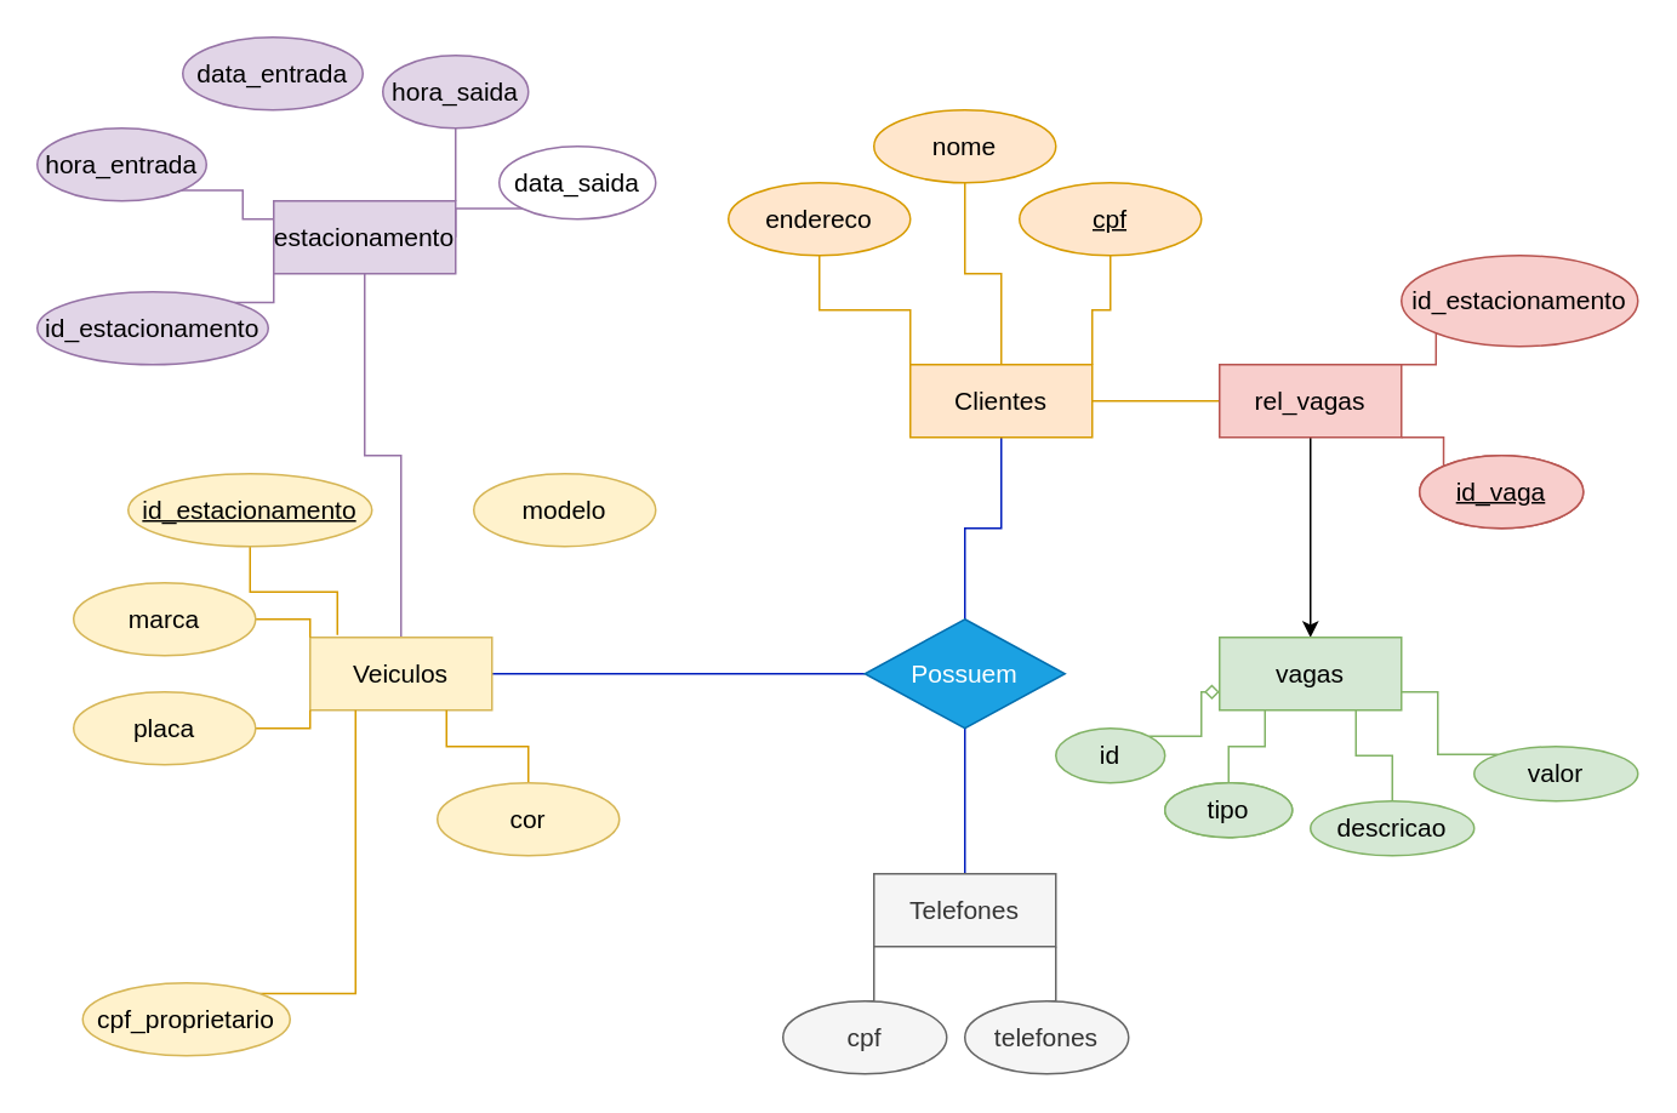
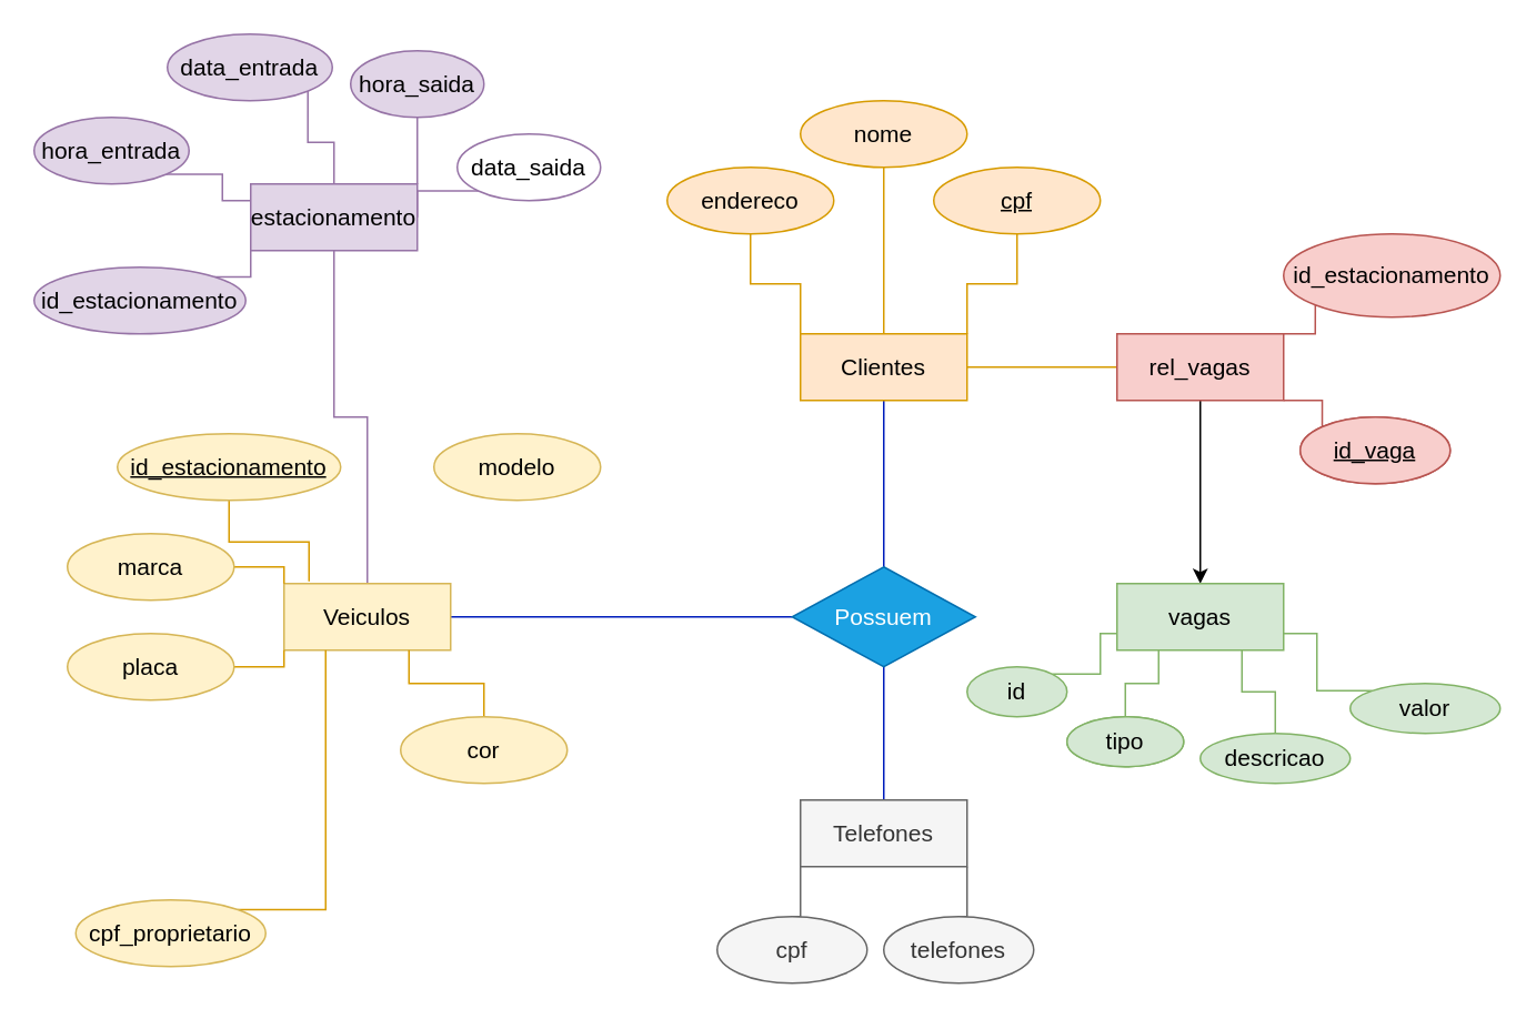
  <mxCell id="0" />
  <mxCell id="1" parent="0" />
  <mxCell id="2" style="edgeStyle=orthogonalEdgeStyle;rounded=0;orthogonalLoop=1;jettySize=auto;html=1;exitX=0.5;exitY=1;exitDx=0;exitDy=0;entryX=0.5;entryY=0;entryDx=0;entryDy=0;endArrow=none;endFill=0;fillColor=#0050ef;strokeColor=#001DBC;fontSize=14;" edge="1" parent="1" source="4" target="13"><mxGeometry relative="1" as="geometry" /></mxCell>
  <mxCell id="3" style="edgeStyle=orthogonalEdgeStyle;rounded=0;orthogonalLoop=1;jettySize=auto;html=1;exitX=1;exitY=0.5;exitDx=0;exitDy=0;entryX=0;entryY=0.5;entryDx=0;entryDy=0;fillColor=#ffe6cc;strokeColor=#d79b00;endArrow=none;endFill=0;fontSize=14;" edge="1" parent="1" source="4" target="35"><mxGeometry relative="1" as="geometry" /></mxCell>
- <mxCell id="4" value="Clientes" style="whiteSpace=wrap;html=1;align=center;fillColor=#ffe6cc;strokeColor=#d79b00;fontSize=14;" vertex="1" parent="1"><mxGeometry x="500" y="200" width="100" height="40" as="geometry" /></mxCell>
+ <mxCell id="4" value="Clientes" style="whiteSpace=wrap;html=1;align=center;fillColor=#ffe6cc;strokeColor=#d79b00;fontSize=14;" vertex="1" parent="1"><mxGeometry x="480" y="200" width="100" height="40" as="geometry" /></mxCell>
  <mxCell id="5" style="edgeStyle=orthogonalEdgeStyle;rounded=0;orthogonalLoop=1;jettySize=auto;html=1;exitX=0.5;exitY=1;exitDx=0;exitDy=0;entryX=1;entryY=0;entryDx=0;entryDy=0;endArrow=none;endFill=0;fillColor=#ffe6cc;strokeColor=#d79b00;fontSize=14;" edge="1" parent="1" source="6" target="4"><mxGeometry relative="1" as="geometry" /></mxCell>
  <mxCell id="6" value="cpf" style="ellipse;whiteSpace=wrap;html=1;align=center;fontStyle=4;fillColor=#ffe6cc;strokeColor=#d79b00;fontSize=14;" vertex="1" parent="1"><mxGeometry x="560" y="100" width="100" height="40" as="geometry" /></mxCell>
  <mxCell id="7" style="edgeStyle=orthogonalEdgeStyle;rounded=0;orthogonalLoop=1;jettySize=auto;html=1;exitX=0.5;exitY=1;exitDx=0;exitDy=0;entryX=0.5;entryY=0;entryDx=0;entryDy=0;endArrow=none;endFill=0;fillColor=#ffe6cc;strokeColor=#d79b00;fontSize=14;" edge="1" parent="1" source="8" target="4"><mxGeometry relative="1" as="geometry" /></mxCell>
  <mxCell id="8" value="nome" style="ellipse;whiteSpace=wrap;html=1;align=center;fontStyle=0;fillColor=#ffe6cc;strokeColor=#d79b00;fontSize=14;" vertex="1" parent="1"><mxGeometry x="480" y="60" width="100" height="40" as="geometry" /></mxCell>
  <mxCell id="9" style="edgeStyle=orthogonalEdgeStyle;rounded=0;orthogonalLoop=1;jettySize=auto;html=1;exitX=0.5;exitY=1;exitDx=0;exitDy=0;entryX=0;entryY=0;entryDx=0;entryDy=0;endArrow=none;endFill=0;fillColor=#ffe6cc;strokeColor=#d79b00;fontSize=14;" edge="1" parent="1" source="10" target="4"><mxGeometry relative="1" as="geometry" /></mxCell>
  <mxCell id="10" value="endereco" style="ellipse;whiteSpace=wrap;html=1;align=center;fontStyle=0;fillColor=#ffe6cc;strokeColor=#d79b00;fontSize=14;" vertex="1" parent="1"><mxGeometry x="400" y="100" width="100" height="40" as="geometry" /></mxCell>
  <mxCell id="11" style="edgeStyle=orthogonalEdgeStyle;rounded=0;orthogonalLoop=1;jettySize=auto;html=1;exitX=0.5;exitY=1;exitDx=0;exitDy=0;entryX=0.5;entryY=0;entryDx=0;entryDy=0;endArrow=none;endFill=0;fillColor=#0050ef;strokeColor=#001DBC;fontSize=14;" edge="1" parent="1" source="13" target="14"><mxGeometry relative="1" as="geometry" /></mxCell>
  <mxCell id="12" style="edgeStyle=orthogonalEdgeStyle;rounded=0;orthogonalLoop=1;jettySize=auto;html=1;exitX=0;exitY=0.5;exitDx=0;exitDy=0;entryX=1;entryY=0.5;entryDx=0;entryDy=0;fillColor=#0050ef;strokeColor=#001DBC;endArrow=none;endFill=0;fontSize=14;" edge="1" parent="1" source="13" target="20"><mxGeometry relative="1" as="geometry" /></mxCell>
  <mxCell id="13" value="Possuem" style="shape=rhombus;perimeter=rhombusPerimeter;whiteSpace=wrap;html=1;align=center;fillColor=#1ba1e2;fontColor=#ffffff;strokeColor=#006EAF;fontSize=14;" vertex="1" parent="1"><mxGeometry x="475" y="340" width="110" height="60" as="geometry" /></mxCell>
  <mxCell id="14" value="Telefones" style="whiteSpace=wrap;html=1;align=center;fillColor=#f5f5f5;fontColor=#333333;strokeColor=#666666;fontSize=14;" vertex="1" parent="1"><mxGeometry x="480" y="480" width="100" height="40" as="geometry" /></mxCell>
  <mxCell id="15" style="edgeStyle=orthogonalEdgeStyle;rounded=0;orthogonalLoop=1;jettySize=auto;html=1;exitX=0.5;exitY=0;exitDx=0;exitDy=0;entryX=0;entryY=1;entryDx=0;entryDy=0;endArrow=none;endFill=0;fillColor=#f5f5f5;strokeColor=#666666;fontSize=14;" edge="1" parent="1" source="16" target="14"><mxGeometry relative="1" as="geometry" /></mxCell>
  <mxCell id="16" value="cpf" style="ellipse;whiteSpace=wrap;html=1;align=center;fillColor=#f5f5f5;fontColor=#333333;strokeColor=#666666;fontSize=14;" vertex="1" parent="1"><mxGeometry x="430" y="550" width="90" height="40" as="geometry" /></mxCell>
  <mxCell id="17" style="edgeStyle=orthogonalEdgeStyle;rounded=0;orthogonalLoop=1;jettySize=auto;html=1;exitX=0.5;exitY=0;exitDx=0;exitDy=0;entryX=1;entryY=1;entryDx=0;entryDy=0;startArrow=none;startFill=0;endArrow=none;endFill=0;fillColor=#f5f5f5;strokeColor=#666666;fontSize=14;" edge="1" parent="1" source="18" target="14"><mxGeometry relative="1" as="geometry" /></mxCell>
  <mxCell id="18" value="telefones" style="ellipse;whiteSpace=wrap;html=1;align=center;fillColor=#f5f5f5;fontColor=#333333;strokeColor=#666666;fontSize=14;" vertex="1" parent="1"><mxGeometry x="530" y="550" width="90" height="40" as="geometry" /></mxCell>
  <mxCell id="19" style="edgeStyle=orthogonalEdgeStyle;rounded=0;orthogonalLoop=1;jettySize=auto;html=1;exitX=0.5;exitY=0;exitDx=0;exitDy=0;entryX=0.5;entryY=1;entryDx=0;entryDy=0;fillColor=#e1d5e7;strokeColor=#9673a6;endArrow=none;endFill=0;fontSize=14;" edge="1" parent="1" source="20" target="38"><mxGeometry relative="1" as="geometry" /></mxCell>
  <mxCell id="20" value="Veiculos" style="whiteSpace=wrap;html=1;align=center;fillColor=#fff2cc;strokeColor=#d6b656;fontSize=14;" vertex="1" parent="1"><mxGeometry x="170" y="350" width="100" height="40" as="geometry" /></mxCell>
  <mxCell id="21" value="modelo" style="ellipse;whiteSpace=wrap;html=1;align=center;fillColor=#fff2cc;strokeColor=#d6b656;fontSize=14;" vertex="1" parent="1"><mxGeometry x="260" y="260" width="100" height="40" as="geometry" /></mxCell>
  <mxCell id="22" style="edgeStyle=orthogonalEdgeStyle;rounded=0;orthogonalLoop=1;jettySize=auto;html=1;exitX=1;exitY=0.5;exitDx=0;exitDy=0;entryX=0;entryY=0;entryDx=0;entryDy=0;endArrow=none;endFill=0;fillColor=#ffe6cc;strokeColor=#d79b00;fontSize=14;" edge="1" parent="1" source="23" target="20"><mxGeometry relative="1" as="geometry" /></mxCell>
  <mxCell id="23" value="marca" style="ellipse;whiteSpace=wrap;html=1;align=center;fillColor=#fff2cc;strokeColor=#d6b656;fontSize=14;" vertex="1" parent="1"><mxGeometry x="40" y="320" width="100" height="40" as="geometry" /></mxCell>
  <mxCell id="24" style="edgeStyle=orthogonalEdgeStyle;rounded=0;orthogonalLoop=1;jettySize=auto;html=1;exitX=0.5;exitY=0;exitDx=0;exitDy=0;entryX=0.75;entryY=1;entryDx=0;entryDy=0;endArrow=none;endFill=0;fillColor=#ffe6cc;strokeColor=#d79b00;fontSize=14;" edge="1" parent="1" source="25" target="20"><mxGeometry relative="1" as="geometry" /></mxCell>
  <mxCell id="25" value="cor" style="ellipse;whiteSpace=wrap;html=1;align=center;fillColor=#fff2cc;strokeColor=#d6b656;fontSize=14;" vertex="1" parent="1"><mxGeometry x="240" y="430" width="100" height="40" as="geometry" /></mxCell>
  <mxCell id="26" style="edgeStyle=orthogonalEdgeStyle;rounded=0;orthogonalLoop=1;jettySize=auto;html=1;exitX=0.5;exitY=1;exitDx=0;exitDy=0;entryX=0.15;entryY=-0.033;entryDx=0;entryDy=0;endArrow=none;endFill=0;fillColor=#ffe6cc;strokeColor=#d79b00;entryPerimeter=0;fontSize=14;" edge="1" parent="1" source="27" target="20"><mxGeometry relative="1" as="geometry" /></mxCell>
  <mxCell id="27" value="id_estacionamento" style="ellipse;whiteSpace=wrap;html=1;align=center;fillColor=#fff2cc;strokeColor=#d6b656;fontStyle=4;fontSize=14;" vertex="1" parent="1"><mxGeometry x="70" y="260" width="134" height="40" as="geometry" /></mxCell>
  <mxCell id="28" style="edgeStyle=orthogonalEdgeStyle;rounded=0;orthogonalLoop=1;jettySize=auto;html=1;exitX=1;exitY=0;exitDx=0;exitDy=0;entryX=0.25;entryY=1;entryDx=0;entryDy=0;fillColor=#ffe6cc;strokeColor=#d79b00;endArrow=none;endFill=0;fontSize=14;" edge="1" parent="1" source="29" target="20"><mxGeometry relative="1" as="geometry" /></mxCell>
  <mxCell id="29" value="cpf_proprietario" style="ellipse;whiteSpace=wrap;html=1;align=center;fillColor=#fff2cc;strokeColor=#d6b656;fontStyle=0;fontSize=14;" vertex="1" parent="1"><mxGeometry x="45" y="540" width="114" height="40" as="geometry" /></mxCell>
  <mxCell id="30" style="edgeStyle=orthogonalEdgeStyle;rounded=0;orthogonalLoop=1;jettySize=auto;html=1;exitX=1;exitY=0.5;exitDx=0;exitDy=0;entryX=0;entryY=1;entryDx=0;entryDy=0;endArrow=none;endFill=0;fillColor=#ffe6cc;strokeColor=#d79b00;fontSize=14;" edge="1" parent="1" source="31" target="20"><mxGeometry relative="1" as="geometry" /></mxCell>
  <mxCell id="31" value="placa" style="ellipse;whiteSpace=wrap;html=1;align=center;fillColor=#fff2cc;strokeColor=#d6b656;fontSize=14;" vertex="1" parent="1"><mxGeometry x="40" y="380" width="100" height="40" as="geometry" /></mxCell>
  <mxCell id="32" style="edgeStyle=orthogonalEdgeStyle;rounded=0;orthogonalLoop=1;jettySize=auto;html=1;exitX=1;exitY=0;exitDx=0;exitDy=0;entryX=0;entryY=1;entryDx=0;entryDy=0;endArrow=none;endFill=0;fillColor=#f8cecc;strokeColor=#b85450;fontSize=14;" edge="1" parent="1" source="35" target="36"><mxGeometry relative="1" as="geometry" /></mxCell>
  <mxCell id="33" style="edgeStyle=orthogonalEdgeStyle;rounded=0;orthogonalLoop=1;jettySize=auto;html=1;exitX=1;exitY=1;exitDx=0;exitDy=0;entryX=0;entryY=0;entryDx=0;entryDy=0;endArrow=none;endFill=0;fillColor=#f8cecc;strokeColor=#b85450;fontSize=14;" edge="1" parent="1" source="35" target="37"><mxGeometry relative="1" as="geometry" /></mxCell>
  <mxCell id="34" style="edgeStyle=orthogonalEdgeStyle;rounded=0;orthogonalLoop=1;jettySize=auto;html=1;exitX=0.5;exitY=1;exitDx=0;exitDy=0;entryX=0.5;entryY=0;entryDx=0;entryDy=0;fontSize=14;" edge="1" parent="1" source="35" target="49"><mxGeometry relative="1" as="geometry" /></mxCell>
  <mxCell id="35" value="rel_vagas" style="whiteSpace=wrap;html=1;align=center;fillColor=#f8cecc;strokeColor=#b85450;fontSize=14;" vertex="1" parent="1"><mxGeometry x="670" y="200" width="100" height="40" as="geometry" /></mxCell>
  <mxCell id="36" value="id_estacionamento" style="ellipse;whiteSpace=wrap;html=1;align=center;fillColor=#f8cecc;strokeColor=#b85450;fontSize=14;" vertex="1" parent="1"><mxGeometry x="770" y="140" width="130" height="50" as="geometry" /></mxCell>
  <mxCell id="37" value="id_vaga" style="ellipse;whiteSpace=wrap;html=1;align=center;fillColor=#f8cecc;strokeColor=#b85450;fontStyle=4;fontSize=14;" vertex="1" parent="1"><mxGeometry x="780" y="250" width="90" height="40" as="geometry" /></mxCell>
  <mxCell id="38" value="estacionamento" style="whiteSpace=wrap;html=1;align=center;fillColor=#e1d5e7;strokeColor=#9673a6;fontSize=14;" vertex="1" parent="1"><mxGeometry x="150" y="110" width="100" height="40" as="geometry" /></mxCell>
  <mxCell id="39" style="edgeStyle=orthogonalEdgeStyle;rounded=0;orthogonalLoop=1;jettySize=auto;html=1;exitX=1;exitY=0;exitDx=0;exitDy=0;entryX=0;entryY=1;entryDx=0;entryDy=0;fillColor=#e1d5e7;strokeColor=#9673a6;endArrow=none;endFill=0;fontSize=14;" edge="1" parent="1" source="40" target="38"><mxGeometry relative="1" as="geometry" /></mxCell>
  <mxCell id="40" value="id_estacionamento" style="ellipse;whiteSpace=wrap;html=1;align=center;fillColor=#e1d5e7;strokeColor=#9673a6;fontStyle=0;fontSize=14;" vertex="1" parent="1"><mxGeometry x="20" y="160" width="127" height="40" as="geometry" /></mxCell>
  <mxCell id="41" style="edgeStyle=orthogonalEdgeStyle;rounded=0;orthogonalLoop=1;jettySize=auto;html=1;exitX=1;exitY=1;exitDx=0;exitDy=0;entryX=0;entryY=0.25;entryDx=0;entryDy=0;fillColor=#e1d5e7;strokeColor=#9673a6;endArrow=none;endFill=0;fontSize=14;" edge="1" parent="1" source="42" target="38"><mxGeometry relative="1" as="geometry" /></mxCell>
  <mxCell id="42" value="hora_entrada" style="ellipse;whiteSpace=wrap;html=1;align=center;fillColor=#e1d5e7;strokeColor=#9673a6;fontStyle=0;fontSize=14;" vertex="1" parent="1"><mxGeometry x="20" y="70" width="93" height="40" as="geometry" /></mxCell>
+ <mxCell id="43" style="edgeStyle=orthogonalEdgeStyle;rounded=0;orthogonalLoop=1;jettySize=auto;html=1;exitX=1;exitY=1;exitDx=0;exitDy=0;entryX=0.5;entryY=0;entryDx=0;entryDy=0;fillColor=#e1d5e7;strokeColor=#9673a6;endArrow=none;endFill=0;fontSize=14;" edge="1" parent="1" source="44" target="38"><mxGeometry relative="1" as="geometry" /></mxCell>
  <mxCell id="44" value="data_entrada" style="ellipse;whiteSpace=wrap;html=1;align=center;fillColor=#e1d5e7;strokeColor=#9673a6;fontStyle=0;fontSize=14;" vertex="1" parent="1"><mxGeometry x="100" y="20" width="99" height="40" as="geometry" /></mxCell>
  <mxCell id="45" style="edgeStyle=orthogonalEdgeStyle;rounded=0;orthogonalLoop=1;jettySize=auto;html=1;exitX=0.5;exitY=1;exitDx=0;exitDy=0;entryX=1;entryY=0;entryDx=0;entryDy=0;fillColor=#e1d5e7;strokeColor=#9673a6;endArrow=none;endFill=0;fontSize=14;" edge="1" parent="1" source="46" target="38"><mxGeometry relative="1" as="geometry" /></mxCell>
  <mxCell id="46" value="hora_saida" style="ellipse;whiteSpace=wrap;html=1;align=center;fillColor=#e1d5e7;strokeColor=#9673a6;fontStyle=0;fontSize=14;" vertex="1" parent="1"><mxGeometry x="210" y="30" width="80" height="40" as="geometry" /></mxCell>
  <mxCell id="47" style="edgeStyle=orthogonalEdgeStyle;rounded=0;orthogonalLoop=1;jettySize=auto;html=1;exitX=0;exitY=1;exitDx=0;exitDy=0;entryX=1;entryY=0.5;entryDx=0;entryDy=0;fillColor=#e1d5e7;strokeColor=#9673a6;endArrow=none;endFill=0;fontSize=14;" edge="1" parent="1" source="48" target="38"><mxGeometry relative="1" as="geometry" /></mxCell>
  <mxCell id="48" value="data_saida" style="ellipse;whiteSpace=wrap;html=1;align=center;fillColor=#ffffff;strokeColor=#9673a6;fontStyle=0;fontSize=14;" vertex="1" parent="1"><mxGeometry x="274" y="80" width="86" height="40" as="geometry" /></mxCell>
  <mxCell id="49" value="vagas" style="whiteSpace=wrap;html=1;align=center;fontSize=14;fillColor=#d5e8d4;strokeColor=#82b366;" vertex="1" parent="1"><mxGeometry x="670" y="350" width="100" height="40" as="geometry" /></mxCell>
  <mxCell id="50" value="tipo" style="ellipse;whiteSpace=wrap;html=1;align=center;fontSize=14;fillColor=#d5e8d4;strokeColor=#82b366;" vertex="1" parent="1"><mxGeometry x="640" y="430" width="70" height="30" as="geometry" /></mxCell>
  <mxCell id="51" style="edgeStyle=orthogonalEdgeStyle;rounded=0;orthogonalLoop=1;jettySize=auto;html=1;exitX=0;exitY=0;exitDx=0;exitDy=0;entryX=1;entryY=0.75;entryDx=0;entryDy=0;endArrow=none;endFill=0;fillColor=#d5e8d4;strokeColor=#82b366;" edge="1" parent="1" source="52" target="49"><mxGeometry relative="1" as="geometry" /></mxCell>
  <mxCell id="52" value="valor" style="ellipse;whiteSpace=wrap;html=1;align=center;fontSize=14;fillColor=#d5e8d4;strokeColor=#82b366;" vertex="1" parent="1"><mxGeometry x="810" y="410" width="90" height="30" as="geometry" /></mxCell>
- <mxCell id="53" style="edgeStyle=orthogonalEdgeStyle;rounded=0;orthogonalLoop=1;jettySize=auto;html=1;exitX=1;exitY=0;exitDx=0;exitDy=0;entryX=0;entryY=0.75;entryDx=0;entryDy=0;endArrow=diamond;endFill=0;fillColor=#d5e8d4;strokeColor=#82b366;" edge="1" parent="1" source="54" target="49"><mxGeometry relative="1" as="geometry" /></mxCell>
+ <mxCell id="53" style="edgeStyle=orthogonalEdgeStyle;rounded=0;orthogonalLoop=1;jettySize=auto;html=1;exitX=1;exitY=0;exitDx=0;exitDy=0;entryX=0;entryY=0.75;entryDx=0;entryDy=0;endArrow=none;endFill=0;fillColor=#d5e8d4;strokeColor=#82b366;" edge="1" parent="1" source="54" target="49"><mxGeometry relative="1" as="geometry" /></mxCell>
  <mxCell id="54" value="id" style="ellipse;whiteSpace=wrap;html=1;align=center;fontSize=14;fillColor=#d5e8d4;strokeColor=#82b366;" vertex="1" parent="1"><mxGeometry x="580" y="400" width="60" height="30" as="geometry" /></mxCell>
  <mxCell id="55" style="edgeStyle=orthogonalEdgeStyle;rounded=0;orthogonalLoop=1;jettySize=auto;html=1;exitX=0.5;exitY=0;exitDx=0;exitDy=0;entryX=0.25;entryY=1;entryDx=0;entryDy=0;endArrow=none;endFill=0;fillColor=#d5e8d4;strokeColor=#82b366;" edge="1" parent="1" source="56" target="49"><mxGeometry relative="1" as="geometry" /></mxCell>
  <mxCell id="56" value="tipo" style="ellipse;whiteSpace=wrap;html=1;align=center;fontSize=14;fillColor=#d5e8d4;strokeColor=#82b366;" vertex="1" parent="1"><mxGeometry x="640" y="430" width="70" height="30" as="geometry" /></mxCell>
  <mxCell id="57" style="edgeStyle=orthogonalEdgeStyle;rounded=0;orthogonalLoop=1;jettySize=auto;html=1;exitX=0.5;exitY=0;exitDx=0;exitDy=0;entryX=0.75;entryY=1;entryDx=0;entryDy=0;endArrow=none;endFill=0;fillColor=#d5e8d4;strokeColor=#82b366;" edge="1" parent="1" source="58" target="49"><mxGeometry relative="1" as="geometry" /></mxCell>
  <mxCell id="58" value="descricao" style="ellipse;whiteSpace=wrap;html=1;align=center;fontSize=14;fillColor=#d5e8d4;strokeColor=#82b366;" vertex="1" parent="1"><mxGeometry x="720" y="440" width="90" height="30" as="geometry" /></mxCell>
  <mxCell id="59" value="id_vaga" style="ellipse;whiteSpace=wrap;html=1;align=center;fillColor=#f8cecc;strokeColor=#b85450;fontStyle=4;fontSize=14;" vertex="1" parent="1"><mxGeometry x="780" y="250" width="90" height="40" as="geometry" /></mxCell>
